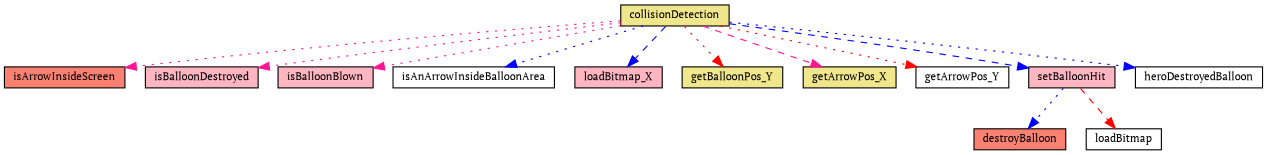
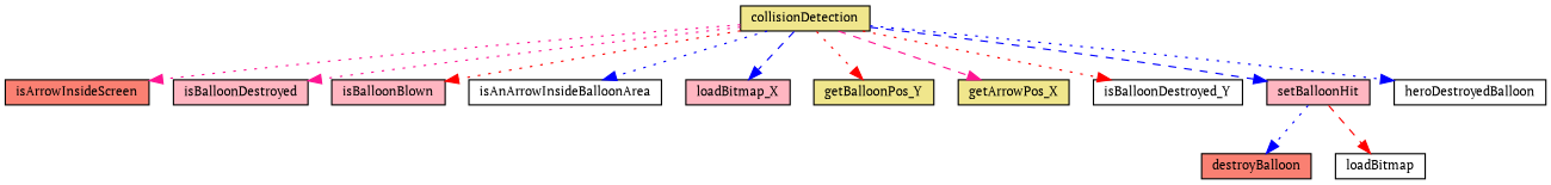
  digraph {
    fontname="PT Serif"
    rankdir=TB
    node [color=black fillcolor=lightpink fontname="PT Serif" fontsize=10 shape=record style=filled]
    edge [color=blue fontname="PT Serif" fontsize=10 labelfontname=Helvetica labelfontsize=10 style=dotted]
    n1 [fillcolor=khaki fontcolor=black height=0.2 label=collisionDetection width=0.4]
    n2 [fillcolor=salmon height=0.2 label=isArrowInsideScreen width=0.4]
    n3 [height=0.2 label=isBalloonDestroyed width=0.4]
    n4 [height=0.2 label=isBalloonBlown width=0.4]
    n5 [fillcolor=white height=0.2 label=isAnArrowInsideBalloonArea width=0.4]
    n6 [height=0.2 label=loadBitmap_X width=0.4]
    n7 [fillcolor=khaki height=0.2 label=getBalloonPos_Y width=0.4]
    n8 [fillcolor=khaki height=0.2 label=getArrowPos_X width=0.4]
-   n9 [fillcolor=white height=0.2 label=getArrowPos_Y width=0.4]
+   n9 [fillcolor=white height=0.2 label=isBalloonDestroyed_Y width=0.4]
    n10 [height=0.2 label=setBalloonHit width=0.4]
    n11 [fillcolor=white height=0.2 label=heroDestroyedBalloon width=0.4]
    n12 [fillcolor=salmon height=0.2 label=destroyBalloon width=0.4]
    n13 [fillcolor=white height=0.2 label=loadBitmap width=0.4]
    n1 -> n2 [color=deeppink]
    n1 -> n3 [color=deeppink]
-   n1 -> n4 [color=deeppink]
+   n1 -> n4 [color=red]
    n1 -> n5
    n1 -> n6 [style=dashed]
    n1 -> n7 [color=red]
    n1 -> n8 [color=deeppink style=dashed]
    n1 -> n9 [color=red]
    n1 -> n10 [style=dashed]
    n1 -> n11
    n10 -> n12
    n10 -> n13 [color=red style=dashed]
  }
